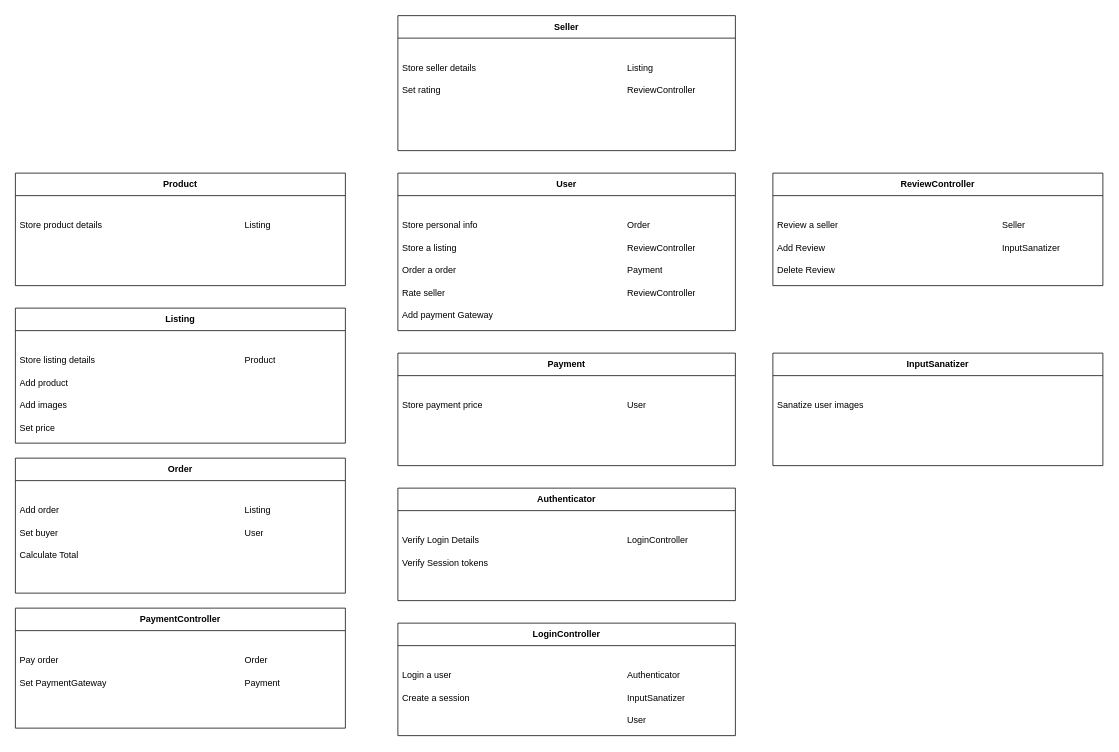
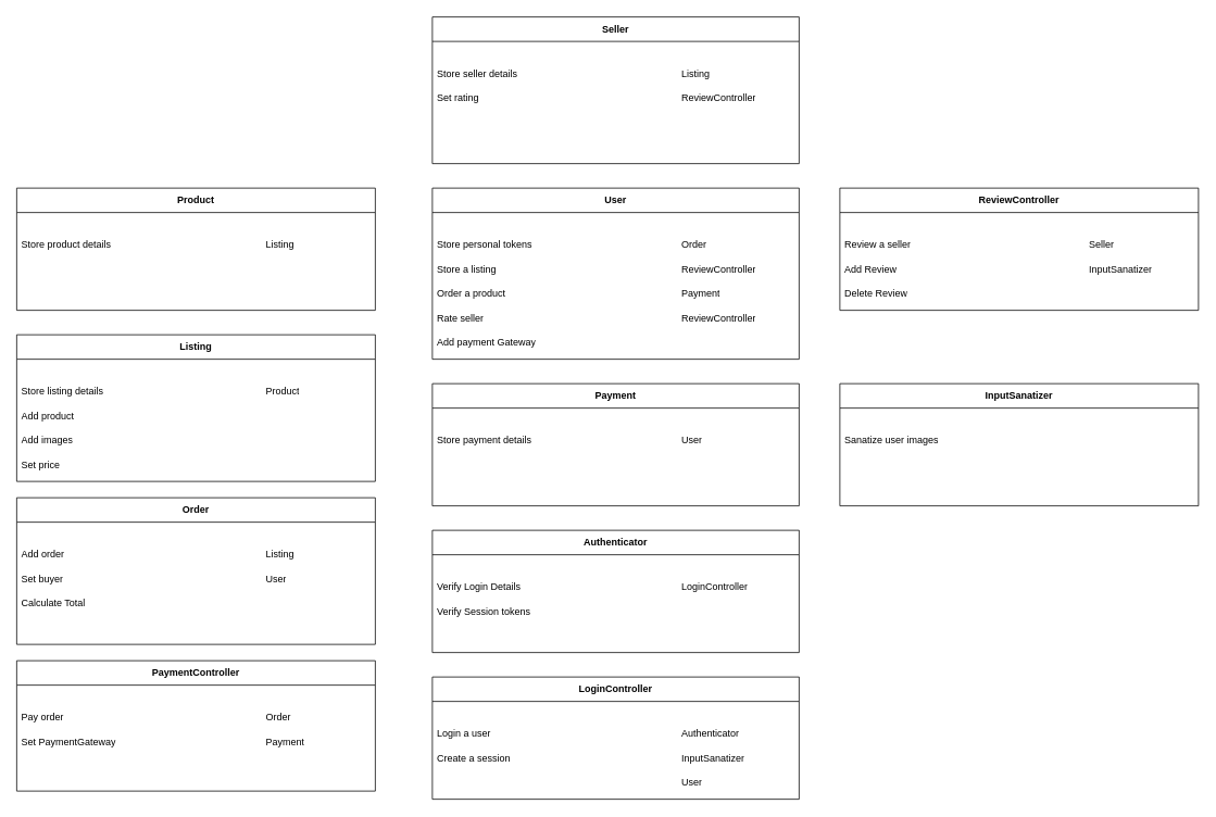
  <mxCell id="0" />
  <mxCell id="1" parent="0" />
  <mxCell id="2" value="User" style="swimlane;whiteSpace=wrap;html=1;startSize=30;" vertex="1" parent="1"><mxGeometry x="530" y="230" width="450" height="210" as="geometry" /></mxCell>
  <mxCell id="3" value="" style="swimlane;fontStyle=0;childLayout=stackLayout;horizontal=1;startSize=26;horizontalStack=0;resizeParent=1;resizeParentMax=0;resizeLast=0;collapsible=1;marginBottom=0;align=center;fontSize=14;opacity=0;" vertex="1" parent="2"><mxGeometry y="30" width="300" height="176" as="geometry" /></mxCell>
- <mxCell id="4" value="Store personal info" style="text;strokeColor=none;fillColor=none;spacingLeft=4;spacingRight=4;overflow=hidden;rotatable=0;points=[[0,0.5],[1,0.5]];portConstraint=eastwest;fontSize=12;whiteSpace=wrap;html=1;" vertex="1" parent="3"><mxGeometry y="26" width="300" height="30" as="geometry" /></mxCell>
+ <mxCell id="4" value="Store personal tokens" style="text;strokeColor=none;fillColor=none;spacingLeft=4;spacingRight=4;overflow=hidden;rotatable=0;points=[[0,0.5],[1,0.5]];portConstraint=eastwest;fontSize=12;whiteSpace=wrap;html=1;" vertex="1" parent="3"><mxGeometry y="26" width="300" height="30" as="geometry" /></mxCell>
  <mxCell id="5" value="Store a listing" style="text;strokeColor=none;fillColor=none;spacingLeft=4;spacingRight=4;overflow=hidden;rotatable=0;points=[[0,0.5],[1,0.5]];portConstraint=eastwest;fontSize=12;whiteSpace=wrap;html=1;" vertex="1" parent="3"><mxGeometry y="56" width="300" height="30" as="geometry" /></mxCell>
- <mxCell id="6" value="Order a order" style="text;strokeColor=none;fillColor=none;spacingLeft=4;spacingRight=4;overflow=hidden;rotatable=0;points=[[0,0.5],[1,0.5]];portConstraint=eastwest;fontSize=12;whiteSpace=wrap;html=1;" vertex="1" parent="3"><mxGeometry y="86" width="300" height="30" as="geometry" /></mxCell>
+ <mxCell id="6" value="Order a product" style="text;strokeColor=none;fillColor=none;spacingLeft=4;spacingRight=4;overflow=hidden;rotatable=0;points=[[0,0.5],[1,0.5]];portConstraint=eastwest;fontSize=12;whiteSpace=wrap;html=1;" vertex="1" parent="3"><mxGeometry y="86" width="300" height="30" as="geometry" /></mxCell>
  <mxCell id="7" value="Rate seller" style="text;strokeColor=none;fillColor=none;spacingLeft=4;spacingRight=4;overflow=hidden;rotatable=0;points=[[0,0.5],[1,0.5]];portConstraint=eastwest;fontSize=12;whiteSpace=wrap;html=1;" vertex="1" parent="3"><mxGeometry y="116" width="300" height="30" as="geometry" /></mxCell>
  <mxCell id="8" value="Add payment Gateway" style="text;strokeColor=none;fillColor=none;spacingLeft=4;spacingRight=4;overflow=hidden;rotatable=0;points=[[0,0.5],[1,0.5]];portConstraint=eastwest;fontSize=12;whiteSpace=wrap;html=1;" vertex="1" parent="3"><mxGeometry y="146" width="300" height="30" as="geometry" /></mxCell>
  <mxCell id="9" value="" style="swimlane;fontStyle=0;childLayout=stackLayout;horizontal=1;startSize=26;horizontalStack=0;resizeParent=1;resizeParentMax=0;resizeLast=0;collapsible=1;marginBottom=0;align=center;fontSize=14;opacity=0;" vertex="1" parent="2"><mxGeometry x="300" y="30" width="140" height="146" as="geometry" /></mxCell>
  <mxCell id="10" value="Order" style="text;strokeColor=none;fillColor=none;spacingLeft=4;spacingRight=4;overflow=hidden;rotatable=0;points=[[0,0.5],[1,0.5]];portConstraint=eastwest;fontSize=12;whiteSpace=wrap;html=1;" vertex="1" parent="9"><mxGeometry y="26" width="140" height="30" as="geometry" /></mxCell>
  <mxCell id="11" value="ReviewController" style="text;strokeColor=none;fillColor=none;spacingLeft=4;spacingRight=4;overflow=hidden;rotatable=0;points=[[0,0.5],[1,0.5]];portConstraint=eastwest;fontSize=12;whiteSpace=wrap;html=1;" vertex="1" parent="9"><mxGeometry y="56" width="140" height="30" as="geometry" /></mxCell>
  <mxCell id="12" value="Payment" style="text;strokeColor=none;fillColor=none;spacingLeft=4;spacingRight=4;overflow=hidden;rotatable=0;points=[[0,0.5],[1,0.5]];portConstraint=eastwest;fontSize=12;whiteSpace=wrap;html=1;" vertex="1" parent="9"><mxGeometry y="86" width="140" height="30" as="geometry" /></mxCell>
  <mxCell id="13" value="ReviewController" style="text;strokeColor=none;fillColor=none;spacingLeft=4;spacingRight=4;overflow=hidden;rotatable=0;points=[[0,0.5],[1,0.5]];portConstraint=eastwest;fontSize=12;whiteSpace=wrap;html=1;" vertex="1" parent="9"><mxGeometry y="116" width="140" height="30" as="geometry" /></mxCell>
  <mxCell id="14" value="Authenticator" style="swimlane;whiteSpace=wrap;html=1;startSize=30;" vertex="1" parent="1"><mxGeometry x="530" y="650" width="450" height="150" as="geometry" /></mxCell>
  <mxCell id="15" value="" style="swimlane;fontStyle=0;childLayout=stackLayout;horizontal=1;startSize=26;horizontalStack=0;resizeParent=1;resizeParentMax=0;resizeLast=0;collapsible=1;marginBottom=0;align=center;fontSize=14;opacity=0;" vertex="1" parent="14"><mxGeometry y="30" width="300" height="86" as="geometry" /></mxCell>
  <mxCell id="16" value="Verify Login Details" style="text;strokeColor=none;fillColor=none;spacingLeft=4;spacingRight=4;overflow=hidden;rotatable=0;points=[[0,0.5],[1,0.5]];portConstraint=eastwest;fontSize=12;whiteSpace=wrap;html=1;" vertex="1" parent="15"><mxGeometry y="26" width="300" height="30" as="geometry" /></mxCell>
  <mxCell id="17" value="Verify Session tokens" style="text;strokeColor=none;fillColor=none;spacingLeft=4;spacingRight=4;overflow=hidden;rotatable=0;points=[[0,0.5],[1,0.5]];portConstraint=eastwest;fontSize=12;whiteSpace=wrap;html=1;" vertex="1" parent="15"><mxGeometry y="56" width="300" height="30" as="geometry" /></mxCell>
  <mxCell id="18" value="" style="swimlane;fontStyle=0;childLayout=stackLayout;horizontal=1;startSize=26;horizontalStack=0;resizeParent=1;resizeParentMax=0;resizeLast=0;collapsible=1;marginBottom=0;align=center;fontSize=14;opacity=0;" vertex="1" parent="14"><mxGeometry x="300" y="30" width="140" height="56" as="geometry" /></mxCell>
  <mxCell id="19" value="LoginController" style="text;strokeColor=none;fillColor=none;spacingLeft=4;spacingRight=4;overflow=hidden;rotatable=0;points=[[0,0.5],[1,0.5]];portConstraint=eastwest;fontSize=12;whiteSpace=wrap;html=1;" vertex="1" parent="18"><mxGeometry y="26" width="140" height="30" as="geometry" /></mxCell>
  <mxCell id="20" value="LoginController" style="swimlane;whiteSpace=wrap;html=1;startSize=30;" vertex="1" parent="1"><mxGeometry x="530" y="830" width="450" height="150" as="geometry" /></mxCell>
  <mxCell id="21" value="" style="swimlane;fontStyle=0;childLayout=stackLayout;horizontal=1;startSize=26;horizontalStack=0;resizeParent=1;resizeParentMax=0;resizeLast=0;collapsible=1;marginBottom=0;align=center;fontSize=14;opacity=0;" vertex="1" parent="20"><mxGeometry y="30" width="300" height="86" as="geometry" /></mxCell>
  <mxCell id="22" value="Login a user" style="text;strokeColor=none;fillColor=none;spacingLeft=4;spacingRight=4;overflow=hidden;rotatable=0;points=[[0,0.5],[1,0.5]];portConstraint=eastwest;fontSize=12;whiteSpace=wrap;html=1;" vertex="1" parent="21"><mxGeometry y="26" width="300" height="30" as="geometry" /></mxCell>
  <mxCell id="23" value="Create a session" style="text;strokeColor=none;fillColor=none;spacingLeft=4;spacingRight=4;overflow=hidden;rotatable=0;points=[[0,0.5],[1,0.5]];portConstraint=eastwest;fontSize=12;whiteSpace=wrap;html=1;" vertex="1" parent="21"><mxGeometry y="56" width="300" height="30" as="geometry" /></mxCell>
  <mxCell id="24" value="" style="swimlane;fontStyle=0;childLayout=stackLayout;horizontal=1;startSize=26;horizontalStack=0;resizeParent=1;resizeParentMax=0;resizeLast=0;collapsible=1;marginBottom=0;align=center;fontSize=14;opacity=0;" vertex="1" parent="20"><mxGeometry x="300" y="30" width="140" height="116" as="geometry" /></mxCell>
  <mxCell id="25" value="Authenticator" style="text;strokeColor=none;fillColor=none;spacingLeft=4;spacingRight=4;overflow=hidden;rotatable=0;points=[[0,0.5],[1,0.5]];portConstraint=eastwest;fontSize=12;whiteSpace=wrap;html=1;" vertex="1" parent="24"><mxGeometry y="26" width="140" height="30" as="geometry" /></mxCell>
  <mxCell id="26" value="InputSanatizer" style="text;strokeColor=none;fillColor=none;spacingLeft=4;spacingRight=4;overflow=hidden;rotatable=0;points=[[0,0.5],[1,0.5]];portConstraint=eastwest;fontSize=12;whiteSpace=wrap;html=1;" vertex="1" parent="24"><mxGeometry y="56" width="140" height="30" as="geometry" /></mxCell>
  <mxCell id="27" value="User" style="text;strokeColor=none;fillColor=none;spacingLeft=4;spacingRight=4;overflow=hidden;rotatable=0;points=[[0,0.5],[1,0.5]];portConstraint=eastwest;fontSize=12;whiteSpace=wrap;html=1;" vertex="1" parent="24"><mxGeometry y="86" width="140" height="30" as="geometry" /></mxCell>
  <mxCell id="28" value="Product" style="swimlane;whiteSpace=wrap;html=1;startSize=30;" vertex="1" parent="1"><mxGeometry x="20" y="230" width="440" height="150" as="geometry" /></mxCell>
  <mxCell id="29" value="" style="swimlane;fontStyle=0;childLayout=stackLayout;horizontal=1;startSize=26;horizontalStack=0;resizeParent=1;resizeParentMax=0;resizeLast=0;collapsible=1;marginBottom=0;align=center;fontSize=14;opacity=0;" vertex="1" parent="28"><mxGeometry y="30" width="300" height="56" as="geometry" /></mxCell>
  <mxCell id="30" value="Store product details" style="text;strokeColor=none;fillColor=none;spacingLeft=4;spacingRight=4;overflow=hidden;rotatable=0;points=[[0,0.5],[1,0.5]];portConstraint=eastwest;fontSize=12;whiteSpace=wrap;html=1;" vertex="1" parent="29"><mxGeometry y="26" width="300" height="30" as="geometry" /></mxCell>
  <mxCell id="31" value="" style="swimlane;fontStyle=0;childLayout=stackLayout;horizontal=1;startSize=26;horizontalStack=0;resizeParent=1;resizeParentMax=0;resizeLast=0;collapsible=1;marginBottom=0;align=center;fontSize=14;opacity=0;" vertex="1" parent="28"><mxGeometry x="300" y="30" width="140" height="56" as="geometry" /></mxCell>
  <mxCell id="32" value="Listing" style="text;strokeColor=none;fillColor=none;spacingLeft=4;spacingRight=4;overflow=hidden;rotatable=0;points=[[0,0.5],[1,0.5]];portConstraint=eastwest;fontSize=12;whiteSpace=wrap;html=1;" vertex="1" parent="31"><mxGeometry y="26" width="140" height="30" as="geometry" /></mxCell>
  <mxCell id="33" value="Listing" style="swimlane;whiteSpace=wrap;html=1;startSize=30;" vertex="1" parent="1"><mxGeometry x="20" y="410" width="440" height="180" as="geometry" /></mxCell>
  <mxCell id="34" value="" style="swimlane;fontStyle=0;childLayout=stackLayout;horizontal=1;startSize=26;horizontalStack=0;resizeParent=1;resizeParentMax=0;resizeLast=0;collapsible=1;marginBottom=0;align=center;fontSize=14;opacity=0;" vertex="1" parent="33"><mxGeometry y="30" width="300" height="146" as="geometry" /></mxCell>
  <mxCell id="35" value="Store listing details" style="text;strokeColor=none;fillColor=none;spacingLeft=4;spacingRight=4;overflow=hidden;rotatable=0;points=[[0,0.5],[1,0.5]];portConstraint=eastwest;fontSize=12;whiteSpace=wrap;html=1;" vertex="1" parent="34"><mxGeometry y="26" width="300" height="30" as="geometry" /></mxCell>
  <mxCell id="36" value="Add product" style="text;strokeColor=none;fillColor=none;spacingLeft=4;spacingRight=4;overflow=hidden;rotatable=0;points=[[0,0.5],[1,0.5]];portConstraint=eastwest;fontSize=12;whiteSpace=wrap;html=1;" vertex="1" parent="34"><mxGeometry y="56" width="300" height="30" as="geometry" /></mxCell>
  <mxCell id="37" value="Add images" style="text;strokeColor=none;fillColor=none;spacingLeft=4;spacingRight=4;overflow=hidden;rotatable=0;points=[[0,0.5],[1,0.5]];portConstraint=eastwest;fontSize=12;whiteSpace=wrap;html=1;" vertex="1" parent="34"><mxGeometry y="86" width="300" height="30" as="geometry" /></mxCell>
  <mxCell id="38" value="Set price" style="text;strokeColor=none;fillColor=none;spacingLeft=4;spacingRight=4;overflow=hidden;rotatable=0;points=[[0,0.5],[1,0.5]];portConstraint=eastwest;fontSize=12;whiteSpace=wrap;html=1;" vertex="1" parent="34"><mxGeometry y="116" width="300" height="30" as="geometry" /></mxCell>
  <mxCell id="39" value="" style="swimlane;fontStyle=0;childLayout=stackLayout;horizontal=1;startSize=26;horizontalStack=0;resizeParent=1;resizeParentMax=0;resizeLast=0;collapsible=1;marginBottom=0;align=center;fontSize=14;opacity=0;" vertex="1" parent="33"><mxGeometry x="300" y="30" width="140" height="56" as="geometry" /></mxCell>
  <mxCell id="40" value="Product" style="text;strokeColor=none;fillColor=none;spacingLeft=4;spacingRight=4;overflow=hidden;rotatable=0;points=[[0,0.5],[1,0.5]];portConstraint=eastwest;fontSize=12;whiteSpace=wrap;html=1;" vertex="1" parent="39"><mxGeometry y="26" width="140" height="30" as="geometry" /></mxCell>
  <mxCell id="41" value="Order" style="swimlane;whiteSpace=wrap;html=1;startSize=30;" vertex="1" parent="1"><mxGeometry x="20" y="610" width="440" height="180" as="geometry" /></mxCell>
  <mxCell id="42" value="" style="swimlane;fontStyle=0;childLayout=stackLayout;horizontal=1;startSize=26;horizontalStack=0;resizeParent=1;resizeParentMax=0;resizeLast=0;collapsible=1;marginBottom=0;align=center;fontSize=14;opacity=0;" vertex="1" parent="41"><mxGeometry y="30" width="300" height="116" as="geometry" /></mxCell>
  <mxCell id="43" value="Add order" style="text;strokeColor=none;fillColor=none;spacingLeft=4;spacingRight=4;overflow=hidden;rotatable=0;points=[[0,0.5],[1,0.5]];portConstraint=eastwest;fontSize=12;whiteSpace=wrap;html=1;" vertex="1" parent="42"><mxGeometry y="26" width="300" height="30" as="geometry" /></mxCell>
  <mxCell id="44" value="Set buyer" style="text;strokeColor=none;fillColor=none;spacingLeft=4;spacingRight=4;overflow=hidden;rotatable=0;points=[[0,0.5],[1,0.5]];portConstraint=eastwest;fontSize=12;whiteSpace=wrap;html=1;" vertex="1" parent="42"><mxGeometry y="56" width="300" height="30" as="geometry" /></mxCell>
  <mxCell id="45" value="Calculate Total" style="text;strokeColor=none;fillColor=none;spacingLeft=4;spacingRight=4;overflow=hidden;rotatable=0;points=[[0,0.5],[1,0.5]];portConstraint=eastwest;fontSize=12;whiteSpace=wrap;html=1;" vertex="1" parent="42"><mxGeometry y="86" width="300" height="30" as="geometry" /></mxCell>
  <mxCell id="46" value="" style="swimlane;fontStyle=0;childLayout=stackLayout;horizontal=1;startSize=26;horizontalStack=0;resizeParent=1;resizeParentMax=0;resizeLast=0;collapsible=1;marginBottom=0;align=center;fontSize=14;opacity=0;" vertex="1" parent="41"><mxGeometry x="300" y="30" width="140" height="86" as="geometry" /></mxCell>
  <mxCell id="47" value="Listing" style="text;strokeColor=none;fillColor=none;spacingLeft=4;spacingRight=4;overflow=hidden;rotatable=0;points=[[0,0.5],[1,0.5]];portConstraint=eastwest;fontSize=12;whiteSpace=wrap;html=1;" vertex="1" parent="46"><mxGeometry y="26" width="140" height="30" as="geometry" /></mxCell>
  <mxCell id="48" value="User" style="text;strokeColor=none;fillColor=none;spacingLeft=4;spacingRight=4;overflow=hidden;rotatable=0;points=[[0,0.5],[1,0.5]];portConstraint=eastwest;fontSize=12;whiteSpace=wrap;html=1;" vertex="1" parent="46"><mxGeometry y="56" width="140" height="30" as="geometry" /></mxCell>
  <mxCell id="49" value="PaymentController" style="swimlane;whiteSpace=wrap;html=1;startSize=30;" vertex="1" parent="1"><mxGeometry x="20" y="810" width="440" height="160" as="geometry" /></mxCell>
  <mxCell id="50" value="" style="swimlane;fontStyle=0;childLayout=stackLayout;horizontal=1;startSize=26;horizontalStack=0;resizeParent=1;resizeParentMax=0;resizeLast=0;collapsible=1;marginBottom=0;align=center;fontSize=14;opacity=0;" vertex="1" parent="49"><mxGeometry y="30" width="300" height="86" as="geometry" /></mxCell>
  <mxCell id="51" value="Pay order" style="text;strokeColor=none;fillColor=none;spacingLeft=4;spacingRight=4;overflow=hidden;rotatable=0;points=[[0,0.5],[1,0.5]];portConstraint=eastwest;fontSize=12;whiteSpace=wrap;html=1;" vertex="1" parent="50"><mxGeometry y="26" width="300" height="30" as="geometry" /></mxCell>
  <mxCell id="52" value="Set PaymentGateway" style="text;strokeColor=none;fillColor=none;spacingLeft=4;spacingRight=4;overflow=hidden;rotatable=0;points=[[0,0.5],[1,0.5]];portConstraint=eastwest;fontSize=12;whiteSpace=wrap;html=1;" vertex="1" parent="50"><mxGeometry y="56" width="300" height="30" as="geometry" /></mxCell>
  <mxCell id="53" value="" style="swimlane;fontStyle=0;childLayout=stackLayout;horizontal=1;startSize=26;horizontalStack=0;resizeParent=1;resizeParentMax=0;resizeLast=0;collapsible=1;marginBottom=0;align=center;fontSize=14;opacity=0;" vertex="1" parent="49"><mxGeometry x="300" y="30" width="140" height="86" as="geometry" /></mxCell>
  <mxCell id="54" value="Order" style="text;strokeColor=none;fillColor=none;spacingLeft=4;spacingRight=4;overflow=hidden;rotatable=0;points=[[0,0.5],[1,0.5]];portConstraint=eastwest;fontSize=12;whiteSpace=wrap;html=1;" vertex="1" parent="53"><mxGeometry y="26" width="140" height="30" as="geometry" /></mxCell>
  <mxCell id="55" value="Payment" style="text;strokeColor=none;fillColor=none;spacingLeft=4;spacingRight=4;overflow=hidden;rotatable=0;points=[[0,0.5],[1,0.5]];portConstraint=eastwest;fontSize=12;whiteSpace=wrap;html=1;" vertex="1" parent="53"><mxGeometry y="56" width="140" height="30" as="geometry" /></mxCell>
  <mxCell id="56" value="Payment" style="swimlane;whiteSpace=wrap;html=1;startSize=30;" vertex="1" parent="1"><mxGeometry x="530" y="470" width="450" height="150" as="geometry" /></mxCell>
  <mxCell id="57" value="" style="swimlane;fontStyle=0;childLayout=stackLayout;horizontal=1;startSize=26;horizontalStack=0;resizeParent=1;resizeParentMax=0;resizeLast=0;collapsible=1;marginBottom=0;align=center;fontSize=14;opacity=0;" vertex="1" parent="56"><mxGeometry y="30" width="300" height="56" as="geometry" /></mxCell>
- <mxCell id="58" value="Store payment price" style="text;strokeColor=none;fillColor=none;spacingLeft=4;spacingRight=4;overflow=hidden;rotatable=0;points=[[0,0.5],[1,0.5]];portConstraint=eastwest;fontSize=12;whiteSpace=wrap;html=1;" vertex="1" parent="57"><mxGeometry y="26" width="300" height="30" as="geometry" /></mxCell>
+ <mxCell id="58" value="Store payment details" style="text;strokeColor=none;fillColor=none;spacingLeft=4;spacingRight=4;overflow=hidden;rotatable=0;points=[[0,0.5],[1,0.5]];portConstraint=eastwest;fontSize=12;whiteSpace=wrap;html=1;" vertex="1" parent="57"><mxGeometry y="26" width="300" height="30" as="geometry" /></mxCell>
  <mxCell id="59" value="" style="swimlane;fontStyle=0;childLayout=stackLayout;horizontal=1;startSize=26;horizontalStack=0;resizeParent=1;resizeParentMax=0;resizeLast=0;collapsible=1;marginBottom=0;align=center;fontSize=14;opacity=0;" vertex="1" parent="56"><mxGeometry x="300" y="30" width="140" height="56" as="geometry" /></mxCell>
  <mxCell id="60" value="User" style="text;strokeColor=none;fillColor=none;spacingLeft=4;spacingRight=4;overflow=hidden;rotatable=0;points=[[0,0.5],[1,0.5]];portConstraint=eastwest;fontSize=12;whiteSpace=wrap;html=1;" vertex="1" parent="59"><mxGeometry y="26" width="140" height="30" as="geometry" /></mxCell>
  <mxCell id="61" value="ReviewController" style="swimlane;whiteSpace=wrap;html=1;startSize=30;" vertex="1" parent="1"><mxGeometry x="1030" y="230" width="440" height="150" as="geometry" /></mxCell>
  <mxCell id="62" value="" style="swimlane;fontStyle=0;childLayout=stackLayout;horizontal=1;startSize=26;horizontalStack=0;resizeParent=1;resizeParentMax=0;resizeLast=0;collapsible=1;marginBottom=0;align=center;fontSize=14;opacity=0;" vertex="1" parent="61"><mxGeometry y="30" width="300" height="116" as="geometry" /></mxCell>
  <mxCell id="63" value="Review a seller" style="text;strokeColor=none;fillColor=none;spacingLeft=4;spacingRight=4;overflow=hidden;rotatable=0;points=[[0,0.5],[1,0.5]];portConstraint=eastwest;fontSize=12;whiteSpace=wrap;html=1;" vertex="1" parent="62"><mxGeometry y="26" width="300" height="30" as="geometry" /></mxCell>
  <mxCell id="64" value="Add Review" style="text;strokeColor=none;fillColor=none;spacingLeft=4;spacingRight=4;overflow=hidden;rotatable=0;points=[[0,0.5],[1,0.5]];portConstraint=eastwest;fontSize=12;whiteSpace=wrap;html=1;" vertex="1" parent="62"><mxGeometry y="56" width="300" height="30" as="geometry" /></mxCell>
  <mxCell id="65" value="Delete Review" style="text;strokeColor=none;fillColor=none;spacingLeft=4;spacingRight=4;overflow=hidden;rotatable=0;points=[[0,0.5],[1,0.5]];portConstraint=eastwest;fontSize=12;whiteSpace=wrap;html=1;" vertex="1" parent="62"><mxGeometry y="86" width="300" height="30" as="geometry" /></mxCell>
  <mxCell id="66" value="" style="swimlane;fontStyle=0;childLayout=stackLayout;horizontal=1;startSize=26;horizontalStack=0;resizeParent=1;resizeParentMax=0;resizeLast=0;collapsible=1;marginBottom=0;align=center;fontSize=14;opacity=0;" vertex="1" parent="61"><mxGeometry x="300" y="30" width="140" height="86" as="geometry" /></mxCell>
  <mxCell id="67" value="Seller" style="text;strokeColor=none;fillColor=none;spacingLeft=4;spacingRight=4;overflow=hidden;rotatable=0;points=[[0,0.5],[1,0.5]];portConstraint=eastwest;fontSize=12;whiteSpace=wrap;html=1;" vertex="1" parent="66"><mxGeometry y="26" width="140" height="30" as="geometry" /></mxCell>
  <mxCell id="68" value="InputSanatizer" style="text;strokeColor=none;fillColor=none;spacingLeft=4;spacingRight=4;overflow=hidden;rotatable=0;points=[[0,0.5],[1,0.5]];portConstraint=eastwest;fontSize=12;whiteSpace=wrap;html=1;" vertex="1" parent="66"><mxGeometry y="56" width="140" height="30" as="geometry" /></mxCell>
  <mxCell id="69" value="Seller" style="swimlane;whiteSpace=wrap;html=1;startSize=30;" vertex="1" parent="1"><mxGeometry x="530" y="20" width="450" height="180" as="geometry" /></mxCell>
  <mxCell id="70" value="" style="swimlane;fontStyle=0;childLayout=stackLayout;horizontal=1;startSize=26;horizontalStack=0;resizeParent=1;resizeParentMax=0;resizeLast=0;collapsible=1;marginBottom=0;align=center;fontSize=14;opacity=0;" vertex="1" parent="69"><mxGeometry y="30" width="300" height="86" as="geometry" /></mxCell>
  <mxCell id="71" value="Store seller details" style="text;strokeColor=none;fillColor=none;spacingLeft=4;spacingRight=4;overflow=hidden;rotatable=0;points=[[0,0.5],[1,0.5]];portConstraint=eastwest;fontSize=12;whiteSpace=wrap;html=1;" vertex="1" parent="70"><mxGeometry y="26" width="300" height="30" as="geometry" /></mxCell>
  <mxCell id="72" value="Set rating" style="text;strokeColor=none;fillColor=none;spacingLeft=4;spacingRight=4;overflow=hidden;rotatable=0;points=[[0,0.5],[1,0.5]];portConstraint=eastwest;fontSize=12;whiteSpace=wrap;html=1;" vertex="1" parent="70"><mxGeometry y="56" width="300" height="30" as="geometry" /></mxCell>
  <mxCell id="73" value="" style="swimlane;fontStyle=0;childLayout=stackLayout;horizontal=1;startSize=26;horizontalStack=0;resizeParent=1;resizeParentMax=0;resizeLast=0;collapsible=1;marginBottom=0;align=center;fontSize=14;opacity=0;" vertex="1" parent="69"><mxGeometry x="300" y="30" width="140" height="86" as="geometry" /></mxCell>
  <mxCell id="74" value="Listing" style="text;strokeColor=none;fillColor=none;spacingLeft=4;spacingRight=4;overflow=hidden;rotatable=0;points=[[0,0.5],[1,0.5]];portConstraint=eastwest;fontSize=12;whiteSpace=wrap;html=1;" vertex="1" parent="73"><mxGeometry y="26" width="140" height="30" as="geometry" /></mxCell>
  <mxCell id="75" value="ReviewController" style="text;strokeColor=none;fillColor=none;spacingLeft=4;spacingRight=4;overflow=hidden;rotatable=0;points=[[0,0.5],[1,0.5]];portConstraint=eastwest;fontSize=12;whiteSpace=wrap;html=1;" vertex="1" parent="73"><mxGeometry y="56" width="140" height="30" as="geometry" /></mxCell>
  <mxCell id="76" value="InputSanatizer" style="swimlane;whiteSpace=wrap;html=1;startSize=30;" vertex="1" parent="1"><mxGeometry x="1030" y="470" width="440" height="150" as="geometry" /></mxCell>
  <mxCell id="77" value="" style="swimlane;fontStyle=0;childLayout=stackLayout;horizontal=1;startSize=26;horizontalStack=0;resizeParent=1;resizeParentMax=0;resizeLast=0;collapsible=1;marginBottom=0;align=center;fontSize=14;opacity=0;" vertex="1" parent="76"><mxGeometry y="30" width="300" height="56" as="geometry" /></mxCell>
  <mxCell id="78" value="Sanatize user images" style="text;strokeColor=none;fillColor=none;spacingLeft=4;spacingRight=4;overflow=hidden;rotatable=0;points=[[0,0.5],[1,0.5]];portConstraint=eastwest;fontSize=12;whiteSpace=wrap;html=1;" vertex="1" parent="77"><mxGeometry y="26" width="300" height="30" as="geometry" /></mxCell>
  <mxCell id="79" value="" style="swimlane;fontStyle=0;childLayout=stackLayout;horizontal=1;startSize=26;horizontalStack=0;resizeParent=1;resizeParentMax=0;resizeLast=0;collapsible=1;marginBottom=0;align=center;fontSize=14;opacity=0;" vertex="1" parent="76"><mxGeometry x="300" y="30" width="140" height="56" as="geometry" /></mxCell>
